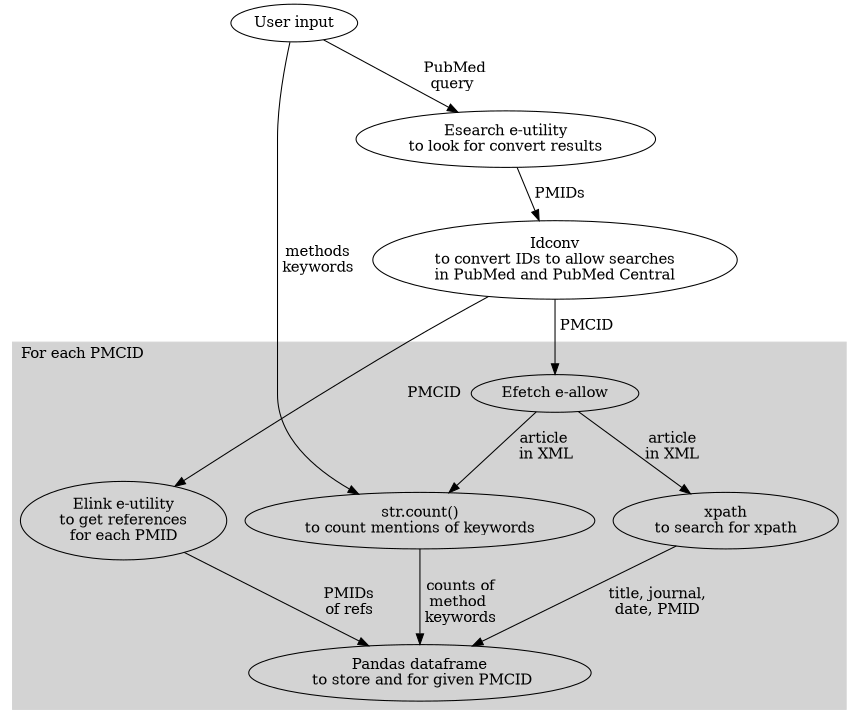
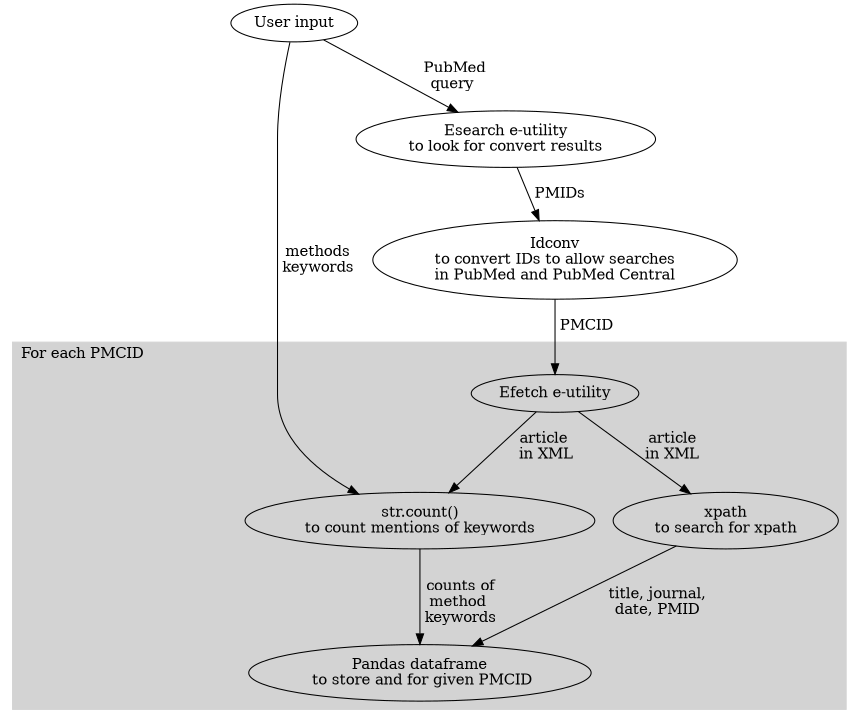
  digraph {
-   n1 [label="Efetch e-allow"]
+   n1 [label="Efetch e-utility"]
    n2 [label="xpath\nto search for xpath"]
    n3 [label="str.count()\nto count mentions of keywords"]
    n4 [label="Pandas dataframe\n to store and for given PMCID"]
-   n5 [label="Elink e-utility\nto get references\nfor each PMID"]
    n6 [label="User input"]
    n7 [label="Esearch e-utility\nto look for convert results"]
    n8 [label="Idconv\nto convert IDs to allow searches\nin PubMed and PubMed Central"]
    subgraph cluster_1 {
      color=lightgrey
      label="For each PMCID"
      labeljust=l
      style=filled
      n1
      n2
      n3
      n4
-     n5
    }
    n1 -> n2 [label="article\nin XML"]
    n1 -> n3 [label="article\n in XML"]
    n2 -> n4 [label="title, journal,\ndate, PMID"]
    n3 -> n4 [label=" counts of\nmethod\n keywords"]
-   n5 -> n4 [label="PMIDs\nof refs"]
    n6 -> n3 [label=" methods\n keywords"]
    n6 -> n7 [label=" PubMed\nquery"]
    n7 -> n8 [label=" PMIDs"]
    n8 -> n1 [label=" PMCID"]
-   n8 -> n5 [label=PMCID]
  }
